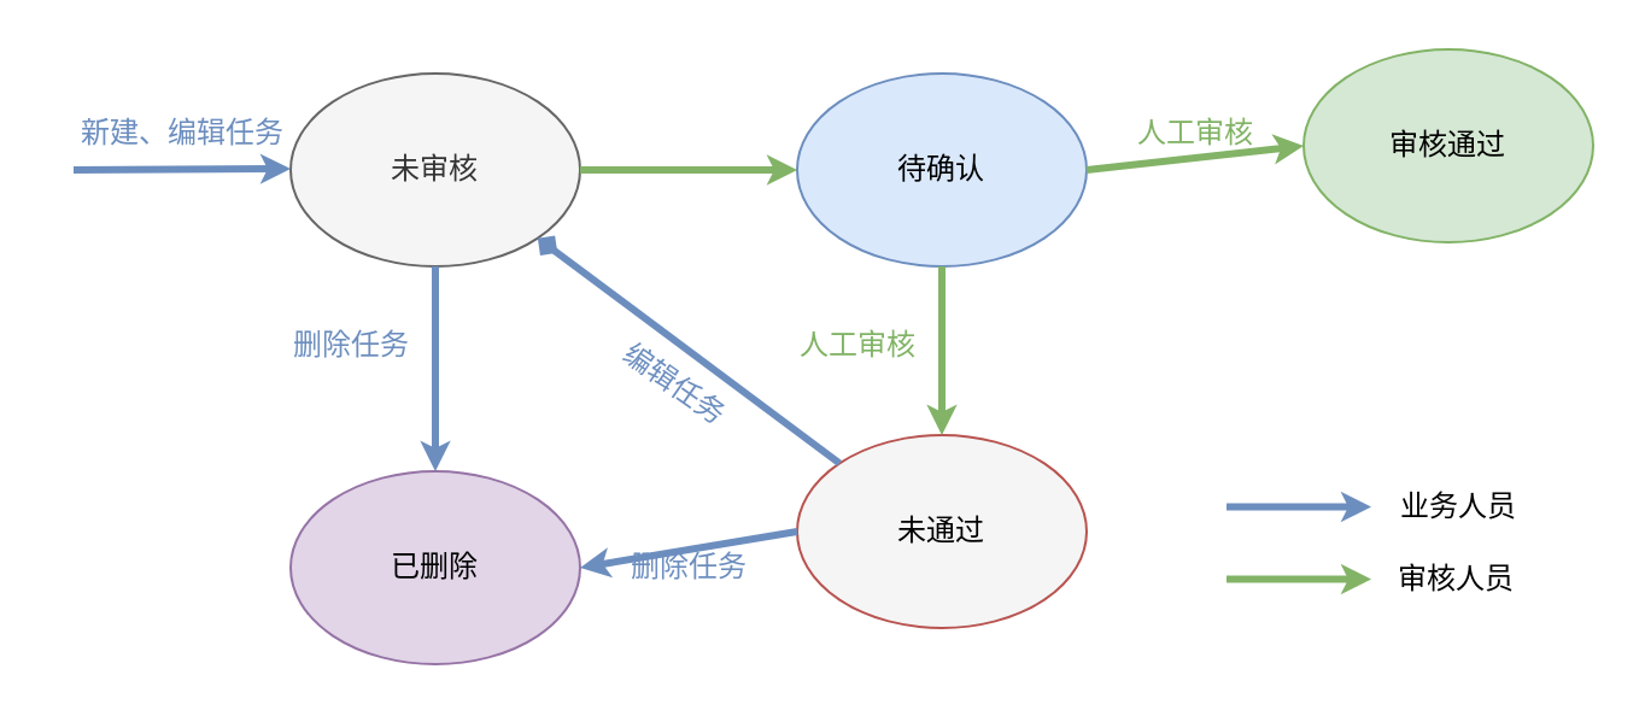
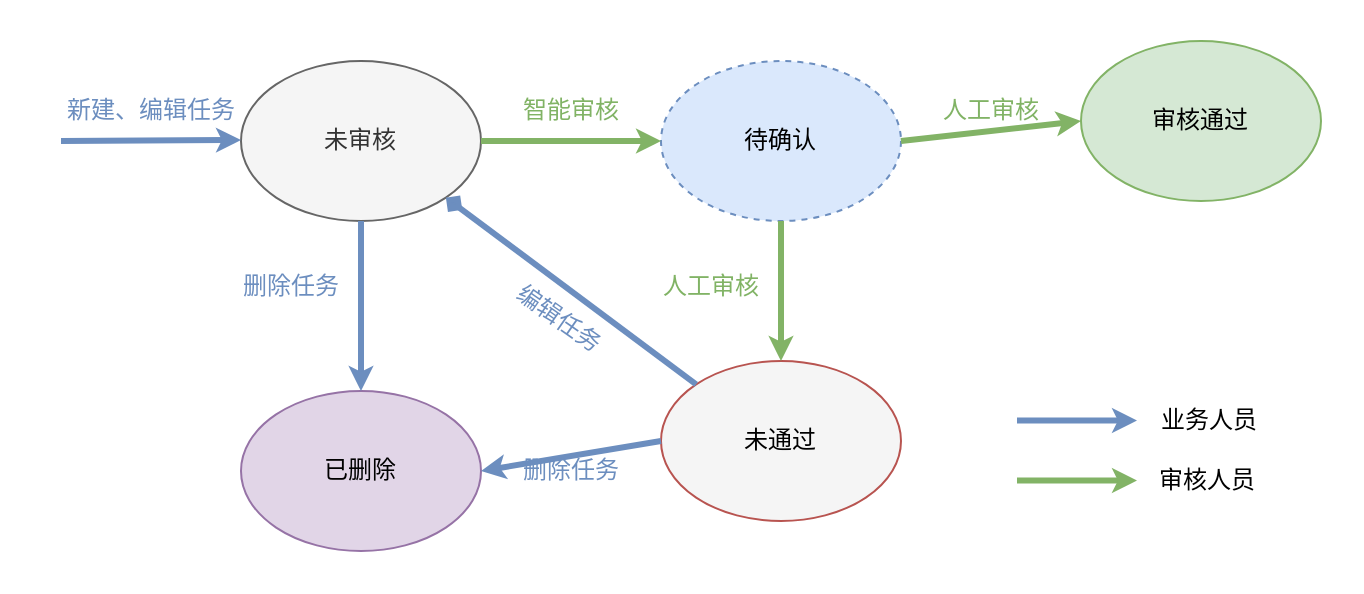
  <mxCell id="0" />
  <mxCell id="1" parent="0" />
  <mxCell id="2" value="未审核" style="ellipse;whiteSpace=wrap;html=1;fillColor=#f5f5f5;fontColor=#333333;strokeColor=#666666;" vertex="1" parent="1"><mxGeometry x="120" y="30" width="120" height="80" as="geometry" /></mxCell>
  <mxCell id="3" value="审核通过" style="ellipse;whiteSpace=wrap;html=1;fillColor=#d5e8d4;strokeColor=#82b366;" vertex="1" parent="1"><mxGeometry x="540" y="20" width="120" height="80" as="geometry" /></mxCell>
  <mxCell id="4" value="已删除" style="ellipse;whiteSpace=wrap;html=1;fillColor=#e1d5e7;strokeColor=#9673a6;" vertex="1" parent="1"><mxGeometry x="120" y="195" width="120" height="80" as="geometry" /></mxCell>
- <mxCell id="5" value="待确认" style="ellipse;whiteSpace=wrap;html=1;fillColor=#dae8fc;strokeColor=#6c8ebf;" vertex="1" parent="1"><mxGeometry x="330" y="30" width="120" height="80" as="geometry" /></mxCell>
+ <mxCell id="5" value="待确认" style="ellipse;whiteSpace=wrap;html=1;fillColor=#dae8fc;strokeColor=#6c8ebf;dashed=1;" vertex="1" parent="1"><mxGeometry x="330" y="30" width="120" height="80" as="geometry" /></mxCell>
  <mxCell id="6" value="未通过" style="ellipse;whiteSpace=wrap;html=1;fillColor=#f5f5f5;strokeColor=#b85450;" vertex="1" parent="1"><mxGeometry x="330" y="180" width="120" height="80" as="geometry" /></mxCell>
  <mxCell id="7" value="" style="endArrow=classic;html=1;rounded=0;fillColor=#dae8fc;strokeColor=#6c8ebf;strokeWidth=3;gradientColor=#7ea6e0;endSize=3;startSize=3;" edge="1" parent="1"><mxGeometry width="50" height="50" relative="1" as="geometry"><mxPoint x="30" y="70" as="sourcePoint" /><mxPoint x="120" y="69.5" as="targetPoint" /></mxGeometry></mxCell>
  <mxCell id="8" value="" style="endArrow=classic;html=1;rounded=0;fillColor=#d5e8d4;strokeColor=#82b366;strokeWidth=3;gradientColor=#97d077;endSize=3;startSize=3;exitX=1;exitY=0.5;exitDx=0;exitDy=0;entryX=0;entryY=0.5;entryDx=0;entryDy=0;" edge="1" parent="1" source="2" target="5"><mxGeometry width="50" height="50" relative="1" as="geometry"><mxPoint x="760" y="320" as="sourcePoint" /><mxPoint x="850" y="320" as="targetPoint" /></mxGeometry></mxCell>
  <mxCell id="9" value="" style="endArrow=classic;html=1;rounded=0;fillColor=#dae8fc;strokeColor=#6c8ebf;strokeWidth=3;gradientColor=#7ea6e0;endSize=3;startSize=3;exitX=0.5;exitY=1;exitDx=0;exitDy=0;entryX=0.5;entryY=0;entryDx=0;entryDy=0;" edge="1" parent="1" source="2" target="4"><mxGeometry width="50" height="50" relative="1" as="geometry"><mxPoint x="450" y="-129.5" as="sourcePoint" /><mxPoint x="510" y="-130" as="targetPoint" /></mxGeometry></mxCell>
+ <mxCell id="10" value="智能审核" style="text;html=1;align=center;verticalAlign=middle;resizable=0;points=[];autosize=1;strokeColor=none;fillColor=none;fontColor=light-dark(#81b365, #ededed);" vertex="1" parent="1"><mxGeometry x="250" y="40" width="70" height="30" as="geometry" /></mxCell>
  <mxCell id="11" value="人工审核" style="text;html=1;align=center;verticalAlign=middle;resizable=0;points=[];autosize=1;strokeColor=none;fillColor=none;fontColor=light-dark(#81b365, #ededed);" vertex="1" parent="1"><mxGeometry x="460" y="40" width="70" height="30" as="geometry" /></mxCell>
  <mxCell id="12" value="人工审核" style="text;html=1;align=center;verticalAlign=middle;resizable=0;points=[];autosize=1;strokeColor=none;fillColor=none;fontColor=light-dark(#81b365, #ededed);" vertex="1" parent="1"><mxGeometry x="320" y="128" width="70" height="30" as="geometry" /></mxCell>
  <mxCell id="13" value="" style="endArrow=classic;html=1;rounded=0;fillColor=#d5e8d4;strokeColor=#82b366;strokeWidth=3;gradientColor=#97d077;endSize=3;startSize=3;exitX=1;exitY=0.5;exitDx=0;exitDy=0;entryX=0;entryY=0.5;entryDx=0;entryDy=0;" edge="1" parent="1" source="5" target="3"><mxGeometry width="50" height="50" relative="1" as="geometry"><mxPoint x="445" y="20" as="sourcePoint" /><mxPoint x="525" y="20" as="targetPoint" /></mxGeometry></mxCell>
  <mxCell id="14" value="" style="endArrow=classic;html=1;rounded=0;fillColor=#d5e8d4;strokeColor=#82b366;strokeWidth=3;gradientColor=#97d077;endSize=3;startSize=3;exitX=0.5;exitY=1;exitDx=0;exitDy=0;entryX=0.5;entryY=0;entryDx=0;entryDy=0;" edge="1" parent="1" source="5" target="6"><mxGeometry width="50" height="50" relative="1" as="geometry"><mxPoint x="410" y="130" as="sourcePoint" /><mxPoint x="490" y="130" as="targetPoint" /></mxGeometry></mxCell>
  <mxCell id="15" value="新建、编辑任务" style="text;html=1;align=center;verticalAlign=middle;resizable=0;points=[];autosize=1;strokeColor=none;fillColor=none;gradientColor=#7ea6e0;fontColor=light-dark(#6c8ebf, #ededed);" vertex="1" parent="1"><mxGeometry x="20" y="40" width="110" height="30" as="geometry" /></mxCell>
  <mxCell id="16" value="删除任务" style="text;html=1;align=center;verticalAlign=middle;resizable=0;points=[];autosize=1;strokeColor=none;fillColor=none;gradientColor=#7ea6e0;fontColor=light-dark(#6c8ebf, #ededed);" vertex="1" parent="1"><mxGeometry x="110" y="128" width="70" height="30" as="geometry" /></mxCell>
  <mxCell id="17" value="" style="endArrow=classic;html=1;rounded=0;fillColor=#dae8fc;strokeColor=#6c8ebf;strokeWidth=3;gradientColor=#7ea6e0;endSize=3;startSize=3;exitX=0;exitY=0.5;exitDx=0;exitDy=0;entryX=1;entryY=0.5;entryDx=0;entryDy=0;" edge="1" parent="1" source="6" target="4"><mxGeometry width="50" height="50" relative="1" as="geometry"><mxPoint x="180" y="160" as="sourcePoint" /><mxPoint x="310" y="300" as="targetPoint" /></mxGeometry></mxCell>
  <mxCell id="18" value="删除任务" style="text;html=1;align=center;verticalAlign=middle;resizable=0;points=[];autosize=1;strokeColor=none;fillColor=none;gradientColor=#7ea6e0;fontColor=light-dark(#6c8ebf, #ededed);" vertex="1" parent="1"><mxGeometry x="250" y="220" width="70" height="30" as="geometry" /></mxCell>
  <mxCell id="19" value="编辑任务" style="text;html=1;align=center;verticalAlign=middle;resizable=0;points=[];autosize=1;strokeColor=none;fillColor=none;rotation=35;gradientColor=#7ea6e0;fontColor=light-dark(#6c8ebf, #ededed);" vertex="1" parent="1"><mxGeometry x="244" y="144" width="70" height="30" as="geometry" /></mxCell>
  <mxCell id="20" value="" style="endArrow=diamond;html=1;rounded=0;fillColor=#dae8fc;strokeColor=#6c8ebf;strokeWidth=3;gradientColor=#7ea6e0;endSize=3;startSize=3;exitX=0;exitY=0;exitDx=0;exitDy=0;entryX=1;entryY=1;entryDx=0;entryDy=0;" edge="1" parent="1" source="6" target="2"><mxGeometry width="50" height="50" relative="1" as="geometry"><mxPoint x="20" y="270.5" as="sourcePoint" /><mxPoint x="110" y="270" as="targetPoint" /></mxGeometry></mxCell>
  <mxCell id="21" value="" style="endArrow=classic;html=1;rounded=0;fillColor=#dae8fc;strokeColor=#6c8ebf;strokeWidth=3;gradientColor=#7ea6e0;endSize=3;startSize=3;" edge="1" parent="1"><mxGeometry width="50" height="50" relative="1" as="geometry"><mxPoint x="508" y="209.79" as="sourcePoint" /><mxPoint x="568" y="209.79" as="targetPoint" /></mxGeometry></mxCell>
  <mxCell id="22" value="业务人员" style="text;html=1;align=center;verticalAlign=middle;resizable=0;points=[];autosize=1;strokeColor=none;fillColor=none;" vertex="1" parent="1"><mxGeometry x="569" y="195" width="70" height="30" as="geometry" /></mxCell>
  <mxCell id="23" value="" style="endArrow=classic;html=1;rounded=0;fillColor=#d5e8d4;strokeColor=#82b366;strokeWidth=3;gradientColor=#97d077;endSize=3;startSize=3;" edge="1" parent="1"><mxGeometry width="50" height="50" relative="1" as="geometry"><mxPoint x="508" y="239.79" as="sourcePoint" /><mxPoint x="568" y="239.79" as="targetPoint" /></mxGeometry></mxCell>
  <mxCell id="24" value="审核人员" style="text;html=1;align=center;verticalAlign=middle;resizable=0;points=[];autosize=1;strokeColor=none;fillColor=none;" vertex="1" parent="1"><mxGeometry x="568" y="225" width="70" height="30" as="geometry" /></mxCell>
